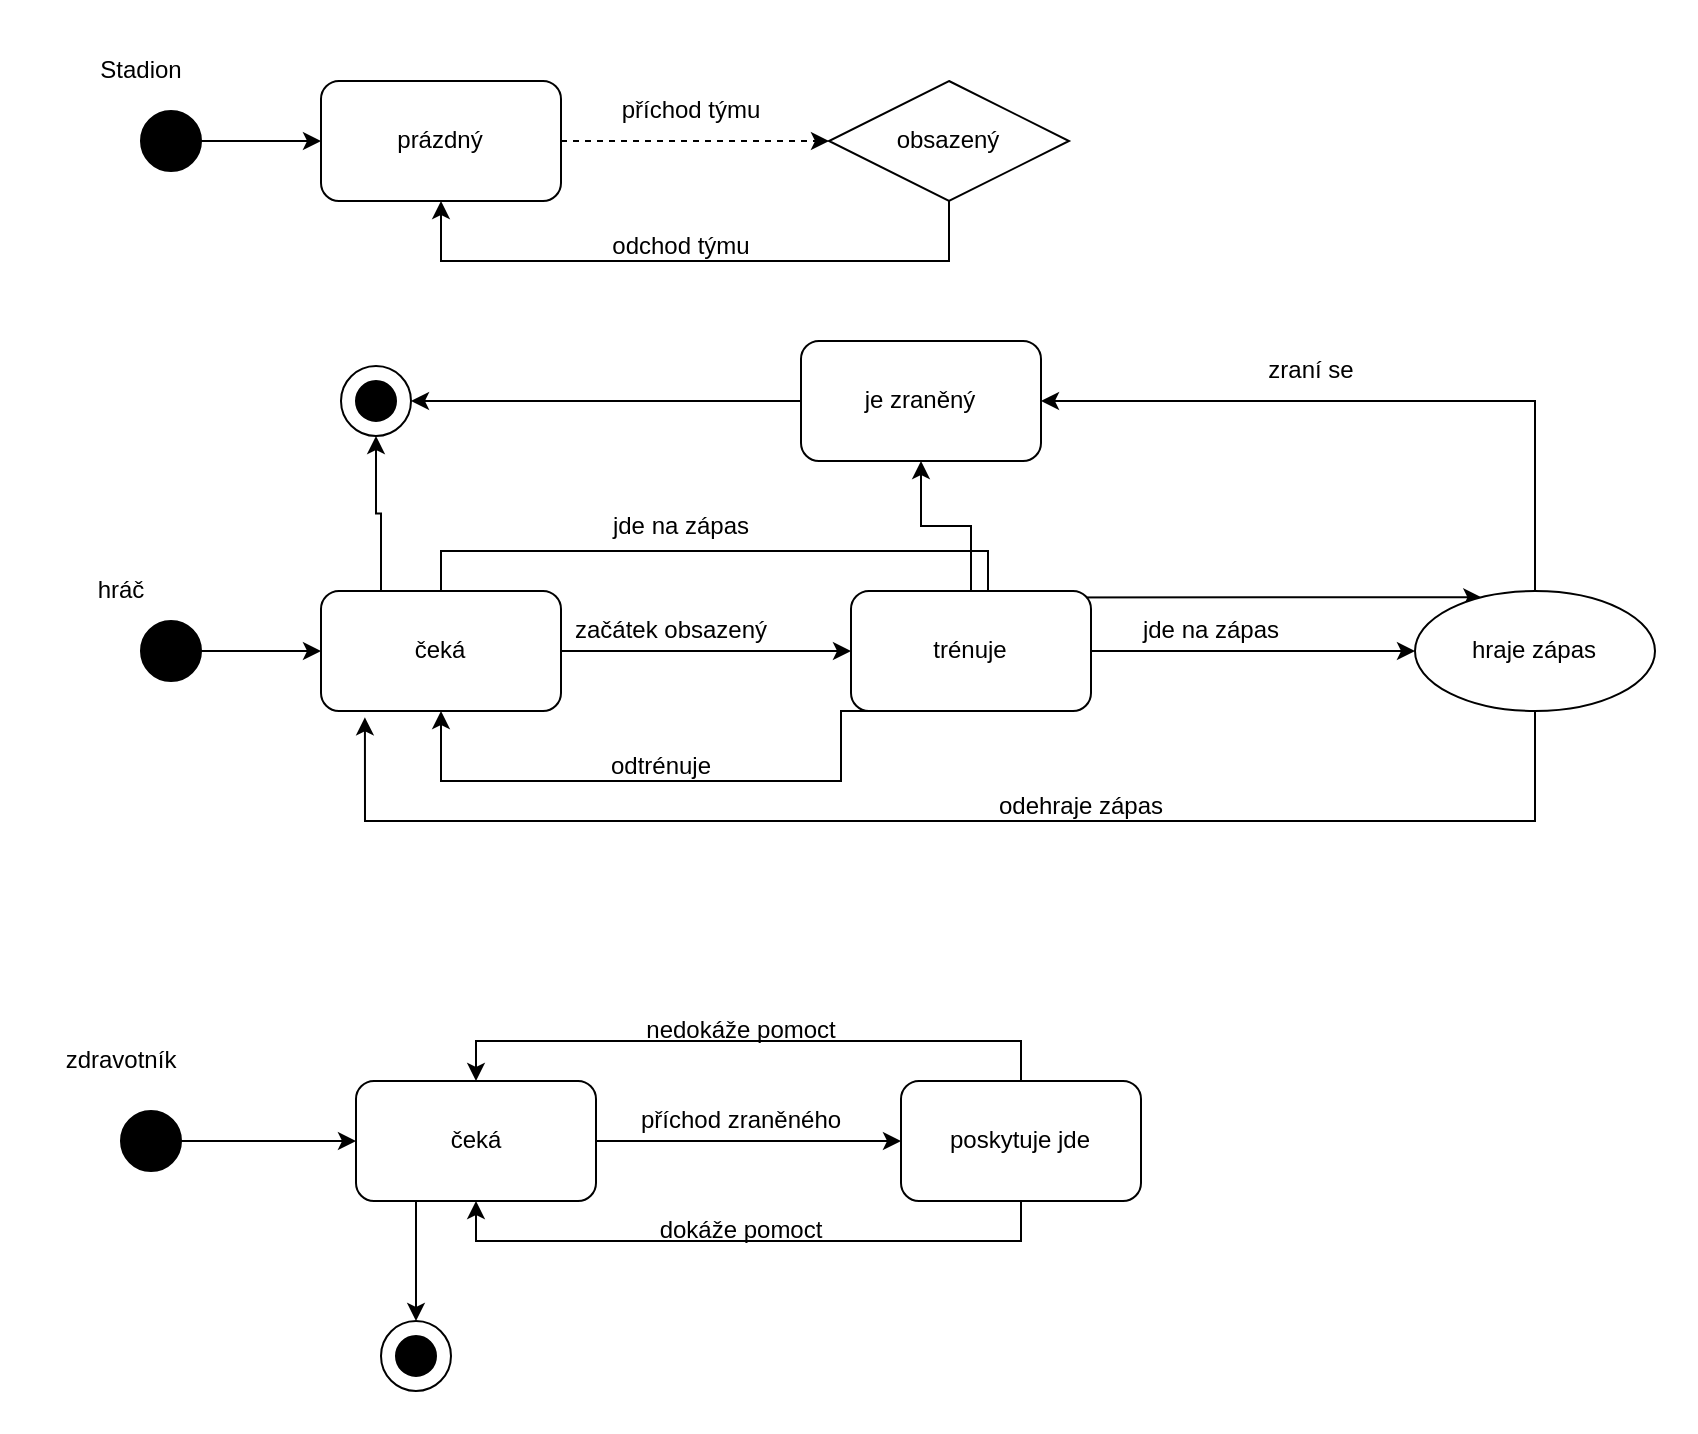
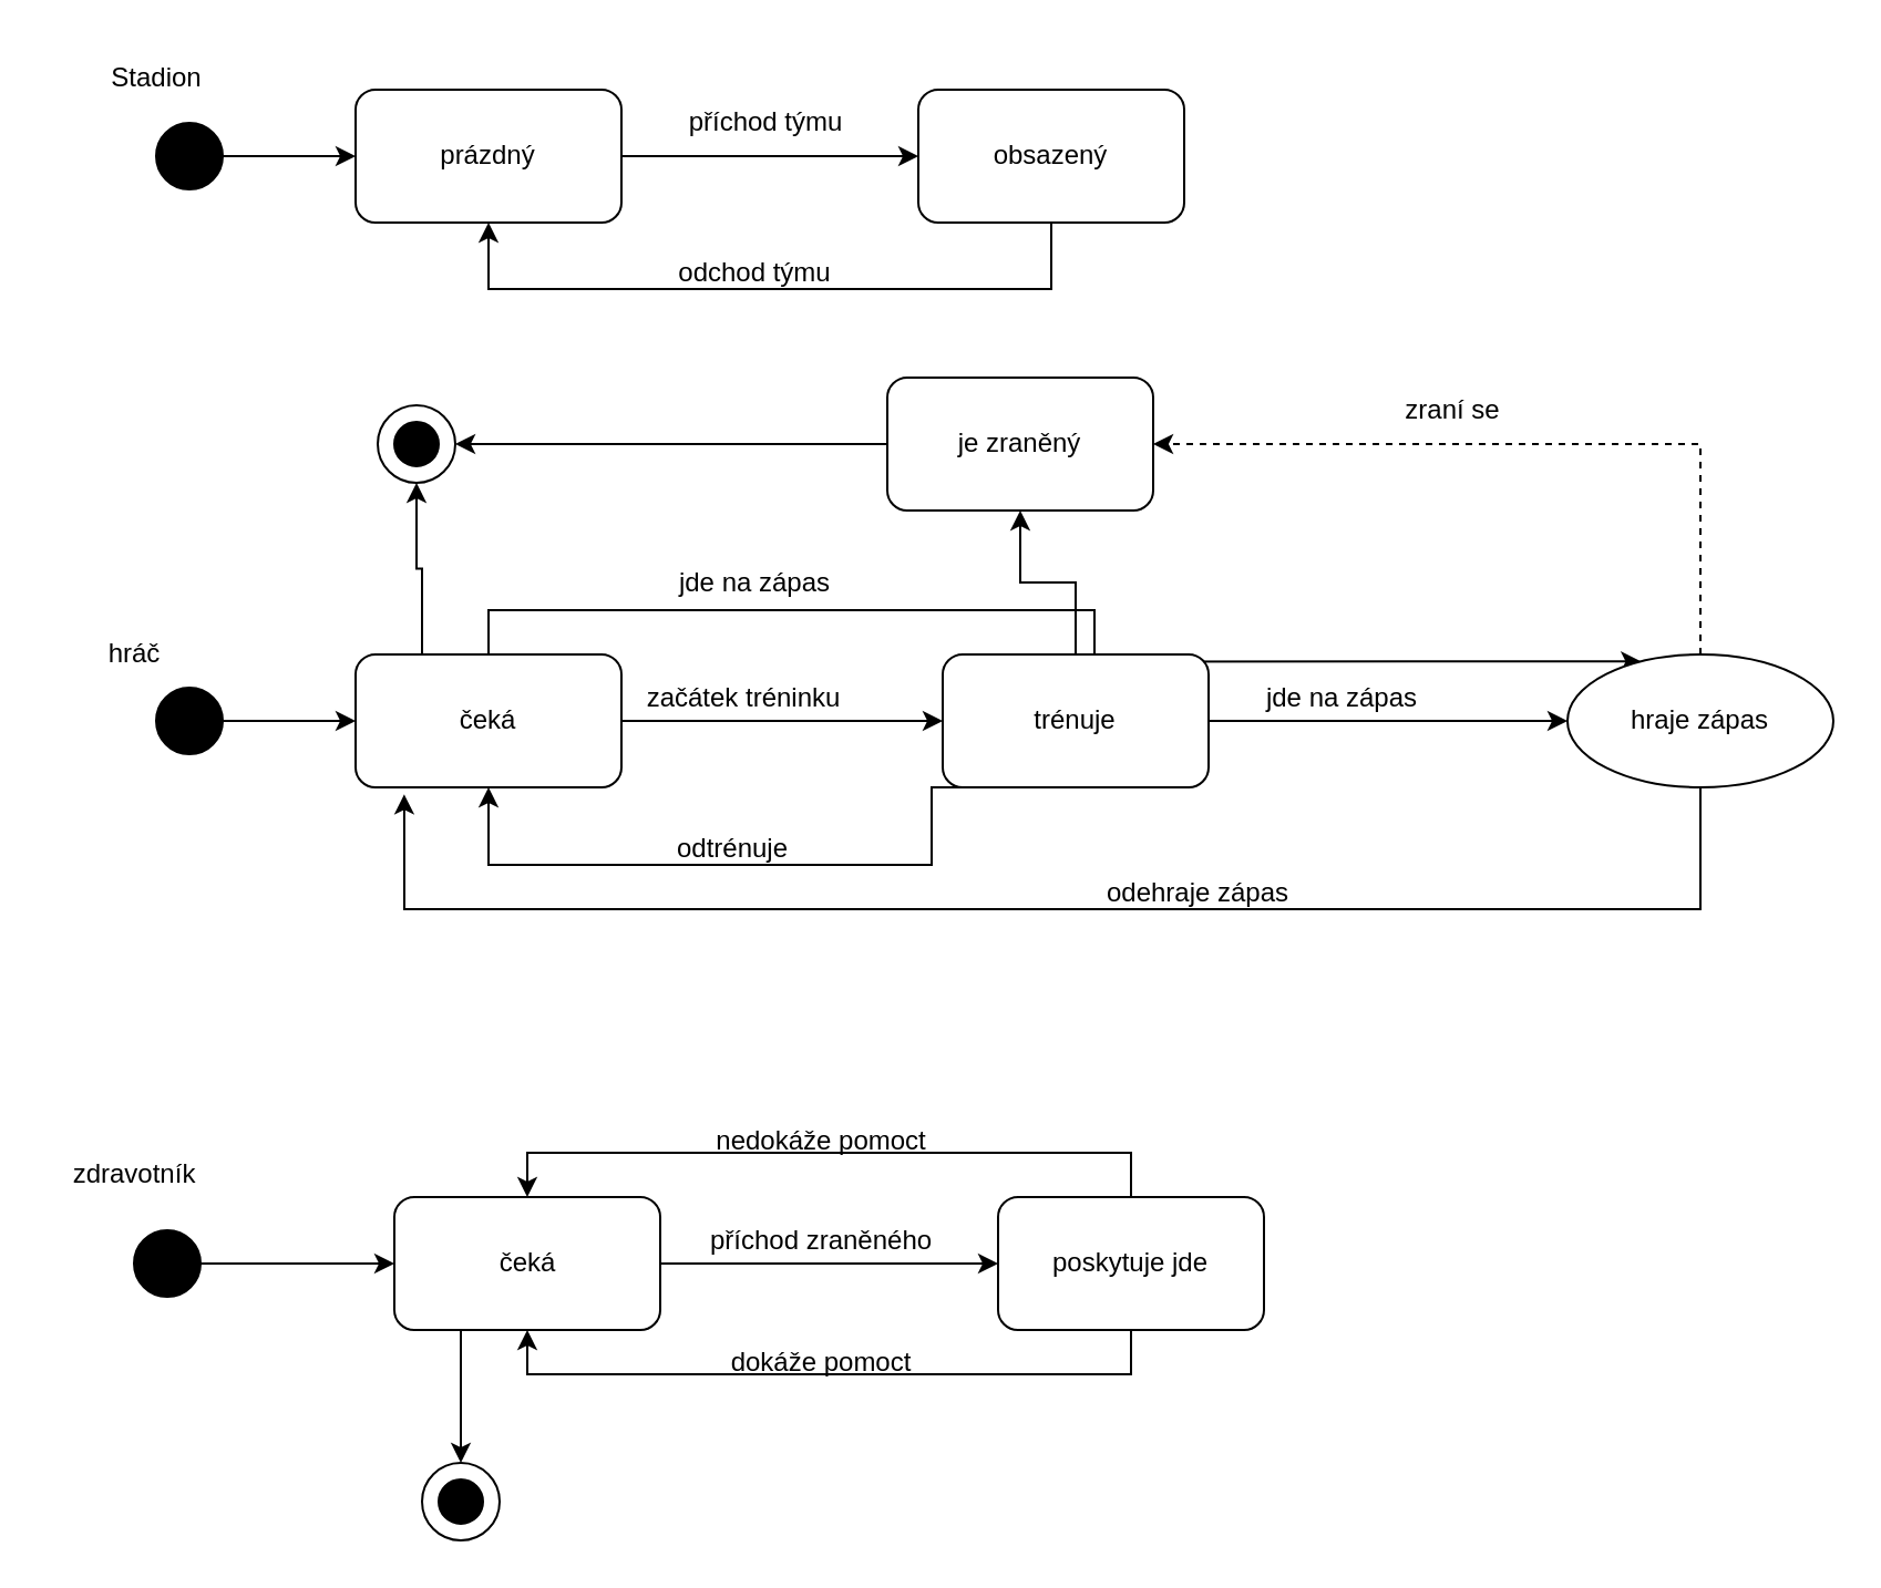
  <mxCell id="0" />
  <mxCell id="1" parent="0" />
  <mxCell id="2" style="edgeStyle=orthogonalEdgeStyle;rounded=0;orthogonalLoop=1;jettySize=auto;html=1;exitX=1;exitY=0.5;exitDx=0;exitDy=0;entryX=0;entryY=0.5;entryDx=0;entryDy=0;" edge="1" parent="1" source="3" target="9"><mxGeometry relative="1" as="geometry" /></mxCell>
  <mxCell id="3" value="" style="ellipse;whiteSpace=wrap;html=1;aspect=fixed;fillColor=#000000;" vertex="1" parent="1"><mxGeometry x="70" y="55" width="30" height="30" as="geometry" /></mxCell>
  <mxCell id="4" style="edgeStyle=orthogonalEdgeStyle;rounded=0;orthogonalLoop=1;jettySize=auto;html=1;exitX=1;exitY=0.5;exitDx=0;exitDy=0;entryX=0;entryY=0.5;entryDx=0;entryDy=0;" edge="1" parent="1" source="5" target="14"><mxGeometry relative="1" as="geometry" /></mxCell>
  <mxCell id="5" value="" style="ellipse;whiteSpace=wrap;html=1;aspect=fixed;strokeColor=#000000;fillColor=#000000;" vertex="1" parent="1"><mxGeometry x="60" y="555" width="30" height="30" as="geometry" /></mxCell>
  <mxCell id="6" style="edgeStyle=orthogonalEdgeStyle;rounded=0;orthogonalLoop=1;jettySize=auto;html=1;exitX=1;exitY=0.5;exitDx=0;exitDy=0;entryX=0;entryY=0.5;entryDx=0;entryDy=0;" edge="1" parent="1" source="7" target="21"><mxGeometry relative="1" as="geometry" /></mxCell>
  <mxCell id="7" value="" style="ellipse;whiteSpace=wrap;html=1;aspect=fixed;fillColor=#000000;" vertex="1" parent="1"><mxGeometry x="70" y="310" width="30" height="30" as="geometry" /></mxCell>
- <mxCell id="8" style="edgeStyle=orthogonalEdgeStyle;rounded=0;orthogonalLoop=1;jettySize=auto;html=1;exitX=1;exitY=0.5;exitDx=0;exitDy=0;entryX=0;entryY=0.5;entryDx=0;entryDy=0;dashed=1;" edge="1" parent="1" source="9" target="11"><mxGeometry relative="1" as="geometry" /></mxCell>
+ <mxCell id="8" style="edgeStyle=orthogonalEdgeStyle;rounded=0;orthogonalLoop=1;jettySize=auto;html=1;exitX=1;exitY=0.5;exitDx=0;exitDy=0;entryX=0;entryY=0.5;entryDx=0;entryDy=0;" edge="1" parent="1" source="9" target="11"><mxGeometry relative="1" as="geometry" /></mxCell>
  <mxCell id="9" value="prázdný" style="rounded=1;whiteSpace=wrap;html=1;" vertex="1" parent="1"><mxGeometry x="160" y="40" width="120" height="60" as="geometry" /></mxCell>
  <mxCell id="10" style="edgeStyle=orthogonalEdgeStyle;rounded=0;orthogonalLoop=1;jettySize=auto;html=1;exitX=0.5;exitY=1;exitDx=0;exitDy=0;" edge="1" parent="1" source="11"><mxGeometry relative="1" as="geometry"><mxPoint x="220" y="100" as="targetPoint" /><Array as="points"><mxPoint x="420" y="130" /><mxPoint x="221" y="130" /></Array></mxGeometry></mxCell>
- <mxCell id="11" value="obsazený" style="rhombus;whiteSpace=wrap;html=1;" vertex="1" parent="1"><mxGeometry x="414" y="40" width="120" height="60" as="geometry" /></mxCell>
+ <mxCell id="11" value="obsazený" style="rounded=1;whiteSpace=wrap;html=1;" vertex="1" parent="1"><mxGeometry x="414" y="40" width="120" height="60" as="geometry" /></mxCell>
  <mxCell id="12" style="edgeStyle=orthogonalEdgeStyle;rounded=0;orthogonalLoop=1;jettySize=auto;html=1;exitX=1;exitY=0.5;exitDx=0;exitDy=0;entryX=0;entryY=0.5;entryDx=0;entryDy=0;" edge="1" parent="1" source="14" target="17"><mxGeometry relative="1" as="geometry" /></mxCell>
  <mxCell id="13" style="edgeStyle=orthogonalEdgeStyle;rounded=0;orthogonalLoop=1;jettySize=auto;html=1;exitX=0.25;exitY=1;exitDx=0;exitDy=0;entryX=0.5;entryY=0;entryDx=0;entryDy=0;" edge="1" parent="1" source="14" target="35"><mxGeometry relative="1" as="geometry" /></mxCell>
  <mxCell id="14" value="čeká" style="rounded=1;whiteSpace=wrap;html=1;" vertex="1" parent="1"><mxGeometry x="177.5" y="540" width="120" height="60" as="geometry" /></mxCell>
  <mxCell id="15" style="edgeStyle=orthogonalEdgeStyle;rounded=0;orthogonalLoop=1;jettySize=auto;html=1;exitX=0.5;exitY=0;exitDx=0;exitDy=0;entryX=0.5;entryY=0;entryDx=0;entryDy=0;" edge="1" parent="1" source="17" target="14"><mxGeometry relative="1" as="geometry" /></mxCell>
  <mxCell id="16" style="edgeStyle=orthogonalEdgeStyle;rounded=0;orthogonalLoop=1;jettySize=auto;html=1;exitX=0.5;exitY=1;exitDx=0;exitDy=0;entryX=0.5;entryY=1;entryDx=0;entryDy=0;" edge="1" parent="1" source="17" target="14"><mxGeometry relative="1" as="geometry" /></mxCell>
  <mxCell id="17" value="poskytuje jde" style="rounded=1;whiteSpace=wrap;html=1;" vertex="1" parent="1"><mxGeometry x="450" y="540" width="120" height="60" as="geometry" /></mxCell>
  <mxCell id="18" style="edgeStyle=orthogonalEdgeStyle;rounded=0;orthogonalLoop=1;jettySize=auto;html=1;exitX=1;exitY=0.5;exitDx=0;exitDy=0;entryX=0;entryY=0.5;entryDx=0;entryDy=0;" edge="1" parent="1" source="21" target="25"><mxGeometry relative="1" as="geometry" /></mxCell>
  <mxCell id="19" style="edgeStyle=orthogonalEdgeStyle;rounded=0;orthogonalLoop=1;jettySize=auto;html=1;exitX=0.5;exitY=0;exitDx=0;exitDy=0;entryX=0.25;entryY=0;entryDx=0;entryDy=0;" edge="1" parent="1" source="21" target="27"><mxGeometry relative="1" as="geometry" /></mxCell>
  <mxCell id="20" style="edgeStyle=orthogonalEdgeStyle;rounded=0;orthogonalLoop=1;jettySize=auto;html=1;entryX=0.5;entryY=1;entryDx=0;entryDy=0;exitX=0.25;exitY=0;exitDx=0;exitDy=0;" edge="1" parent="1" source="21" target="34"><mxGeometry relative="1" as="geometry"><mxPoint x="188" y="290" as="sourcePoint" /></mxGeometry></mxCell>
  <mxCell id="21" value="čeká" style="rounded=1;whiteSpace=wrap;html=1;" vertex="1" parent="1"><mxGeometry x="160" y="295" width="120" height="60" as="geometry" /></mxCell>
  <mxCell id="22" style="edgeStyle=orthogonalEdgeStyle;rounded=0;orthogonalLoop=1;jettySize=auto;html=1;exitX=1;exitY=0.5;exitDx=0;exitDy=0;entryX=0;entryY=0.5;entryDx=0;entryDy=0;" edge="1" parent="1" source="25" target="27"><mxGeometry relative="1" as="geometry" /></mxCell>
  <mxCell id="23" style="edgeStyle=orthogonalEdgeStyle;rounded=0;orthogonalLoop=1;jettySize=auto;html=1;exitX=0.5;exitY=0;exitDx=0;exitDy=0;entryX=0.5;entryY=1;entryDx=0;entryDy=0;" edge="1" parent="1" source="25" target="29"><mxGeometry relative="1" as="geometry" /></mxCell>
  <mxCell id="24" style="edgeStyle=orthogonalEdgeStyle;rounded=0;orthogonalLoop=1;jettySize=auto;html=1;exitX=0.5;exitY=1;exitDx=0;exitDy=0;entryX=0.5;entryY=1;entryDx=0;entryDy=0;" edge="1" parent="1" source="25" target="21"><mxGeometry relative="1" as="geometry"><Array as="points"><mxPoint x="420" y="390" /><mxPoint x="220" y="390" /></Array></mxGeometry></mxCell>
  <mxCell id="25" value="trénuje" style="rounded=1;whiteSpace=wrap;html=1;" vertex="1" parent="1"><mxGeometry x="425" y="295" width="120" height="60" as="geometry" /></mxCell>
- <mxCell id="26" style="edgeStyle=orthogonalEdgeStyle;rounded=0;orthogonalLoop=1;jettySize=auto;html=1;exitX=0.5;exitY=0;exitDx=0;exitDy=0;entryX=1;entryY=0.5;entryDx=0;entryDy=0;" edge="1" parent="1" source="27" target="29"><mxGeometry relative="1" as="geometry" /></mxCell>
+ <mxCell id="26" style="edgeStyle=orthogonalEdgeStyle;rounded=0;orthogonalLoop=1;jettySize=auto;html=1;exitX=0.5;exitY=0;exitDx=0;exitDy=0;entryX=1;entryY=0.5;entryDx=0;entryDy=0;dashed=1;" edge="1" parent="1" source="27" target="29"><mxGeometry relative="1" as="geometry" /></mxCell>
  <mxCell id="27" value="hraje zápas" style="ellipse;whiteSpace=wrap;html=1;" vertex="1" parent="1"><mxGeometry x="707" y="295" width="120" height="60" as="geometry" /></mxCell>
  <mxCell id="28" style="edgeStyle=orthogonalEdgeStyle;rounded=0;orthogonalLoop=1;jettySize=auto;html=1;exitX=0;exitY=0.5;exitDx=0;exitDy=0;entryX=1;entryY=0.5;entryDx=0;entryDy=0;" edge="1" parent="1" source="29" target="34"><mxGeometry relative="1" as="geometry"><mxPoint x="210" y="200" as="targetPoint" /></mxGeometry></mxCell>
  <mxCell id="29" value="je zraněný" style="rounded=1;whiteSpace=wrap;html=1;" vertex="1" parent="1"><mxGeometry x="400" y="170" width="120" height="60" as="geometry" /></mxCell>
  <mxCell id="30" value="Stadion" style="text;html=1;align=center;verticalAlign=middle;resizable=0;points=[];autosize=1;strokeColor=none;fillColor=none;" vertex="1" parent="1"><mxGeometry x="40" y="20" width="60" height="30" as="geometry" /></mxCell>
  <mxCell id="31" value="příchod týmu" style="text;html=1;align=center;verticalAlign=middle;resizable=0;points=[];autosize=1;strokeColor=none;fillColor=none;" vertex="1" parent="1"><mxGeometry x="300" y="40" width="90" height="30" as="geometry" /></mxCell>
  <mxCell id="32" value="odchod týmu" style="text;html=1;align=center;verticalAlign=middle;resizable=0;points=[];autosize=1;strokeColor=none;fillColor=none;" vertex="1" parent="1"><mxGeometry x="295" y="108" width="90" height="30" as="geometry" /></mxCell>
  <mxCell id="33" style="edgeStyle=orthogonalEdgeStyle;rounded=0;orthogonalLoop=1;jettySize=auto;html=1;exitX=0.5;exitY=1;exitDx=0;exitDy=0;entryX=0.183;entryY=1.053;entryDx=0;entryDy=0;entryPerimeter=0;" edge="1" parent="1" source="27" target="21"><mxGeometry relative="1" as="geometry"><Array as="points"><mxPoint x="767" y="410" /><mxPoint x="182" y="410" /></Array></mxGeometry></mxCell>
  <mxCell id="34" value="" style="ellipse;whiteSpace=wrap;html=1;aspect=fixed;" vertex="1" parent="1"><mxGeometry x="170" y="182.5" width="35" height="35" as="geometry" /></mxCell>
  <mxCell id="35" value="" style="ellipse;whiteSpace=wrap;html=1;aspect=fixed;" vertex="1" parent="1"><mxGeometry x="190" y="660" width="35" height="35" as="geometry" /></mxCell>
  <mxCell id="36" value="" style="ellipse;whiteSpace=wrap;html=1;aspect=fixed;fillColor=#000000;" vertex="1" parent="1"><mxGeometry x="177.5" y="190" width="20" height="20" as="geometry" /></mxCell>
  <mxCell id="37" value="hráč" style="text;html=1;align=center;verticalAlign=middle;resizable=0;points=[];autosize=1;strokeColor=none;fillColor=none;" vertex="1" parent="1"><mxGeometry x="35" y="280" width="50" height="30" as="geometry" /></mxCell>
- <mxCell id="38" value="začátek obsazený" style="text;html=1;align=center;verticalAlign=middle;resizable=0;points=[];autosize=1;strokeColor=none;fillColor=none;" vertex="1" parent="1"><mxGeometry x="280" y="300" width="110" height="30" as="geometry" /></mxCell>
+ <mxCell id="38" value="začátek tréninku" style="text;html=1;align=center;verticalAlign=middle;resizable=0;points=[];autosize=1;strokeColor=none;fillColor=none;" vertex="1" parent="1"><mxGeometry x="280" y="300" width="110" height="30" as="geometry" /></mxCell>
  <mxCell id="39" value="jde na zápas" style="text;html=1;align=center;verticalAlign=middle;resizable=0;points=[];autosize=1;strokeColor=none;fillColor=none;" vertex="1" parent="1"><mxGeometry x="560" y="300" width="90" height="30" as="geometry" /></mxCell>
  <mxCell id="40" value="zraní se" style="text;html=1;align=center;verticalAlign=middle;resizable=0;points=[];autosize=1;strokeColor=none;fillColor=none;" vertex="1" parent="1"><mxGeometry x="620" y="170" width="70" height="30" as="geometry" /></mxCell>
  <mxCell id="41" value="odehraje zápas" style="text;html=1;align=center;verticalAlign=middle;resizable=0;points=[];autosize=1;strokeColor=none;fillColor=none;" vertex="1" parent="1"><mxGeometry x="485" y="388" width="110" height="30" as="geometry" /></mxCell>
  <mxCell id="42" value="odtrénuje" style="text;html=1;align=center;verticalAlign=middle;resizable=0;points=[];autosize=1;strokeColor=none;fillColor=none;" vertex="1" parent="1"><mxGeometry x="295" y="368" width="70" height="30" as="geometry" /></mxCell>
  <mxCell id="43" value="jde na zápas" style="text;html=1;align=center;verticalAlign=middle;resizable=0;points=[];autosize=1;strokeColor=none;fillColor=none;" vertex="1" parent="1"><mxGeometry x="295" y="248" width="90" height="30" as="geometry" /></mxCell>
  <mxCell id="44" value="" style="ellipse;whiteSpace=wrap;html=1;aspect=fixed;fillColor=#000000;" vertex="1" parent="1"><mxGeometry x="197.5" y="667.5" width="20" height="20" as="geometry" /></mxCell>
  <mxCell id="45" value="zdravotník" style="text;html=1;align=center;verticalAlign=middle;resizable=0;points=[];autosize=1;strokeColor=none;fillColor=none;" vertex="1" parent="1"><mxGeometry x="20" y="515" width="80" height="30" as="geometry" /></mxCell>
  <mxCell id="46" value="příchod zraněného" style="text;html=1;align=center;verticalAlign=middle;resizable=0;points=[];autosize=1;strokeColor=none;fillColor=none;" vertex="1" parent="1"><mxGeometry x="310" y="545" width="120" height="30" as="geometry" /></mxCell>
  <mxCell id="47" value="nedokáže pomoct" style="text;html=1;align=center;verticalAlign=middle;resizable=0;points=[];autosize=1;strokeColor=none;fillColor=none;" vertex="1" parent="1"><mxGeometry x="310" y="500" width="120" height="30" as="geometry" /></mxCell>
  <mxCell id="48" value="dokáže pomoct" style="text;html=1;align=center;verticalAlign=middle;resizable=0;points=[];autosize=1;strokeColor=none;fillColor=none;" vertex="1" parent="1"><mxGeometry x="320" y="600" width="100" height="30" as="geometry" /></mxCell>
